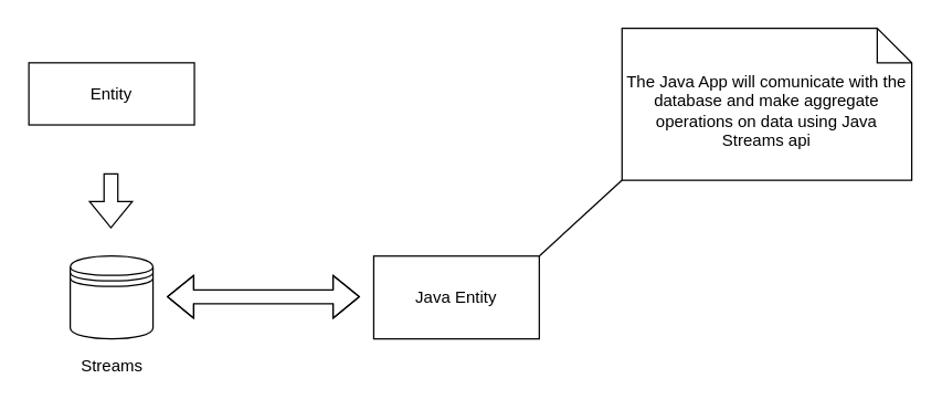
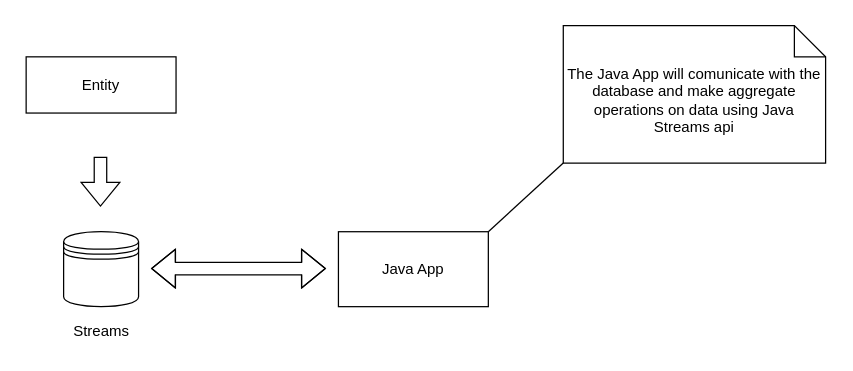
  <mxCell id="0" />
  <mxCell id="1" parent="0" />
  <mxCell id="2" value="" style="shape=datastore;whiteSpace=wrap;html=1;" parent="1" vertex="1"><mxGeometry x="50" y="185" width="60" height="60" as="geometry" /></mxCell>
  <mxCell id="3" value="Entity" style="rounded=0;whiteSpace=wrap;html=1;" parent="1" vertex="1"><mxGeometry x="20" y="45" width="120" height="45" as="geometry" /></mxCell>
  <mxCell id="4" value="" style="shape=flexArrow;endArrow=classic;html=1;rounded=0;" parent="1" edge="1"><mxGeometry width="50" height="50" relative="1" as="geometry"><mxPoint x="79.5" y="125" as="sourcePoint" /><mxPoint x="79.5" y="165" as="targetPoint" /></mxGeometry></mxCell>
  <mxCell id="5" style="rounded=0;orthogonalLoop=1;jettySize=auto;html=1;exitX=1;exitY=0;exitDx=0;exitDy=0;entryX=0;entryY=1;entryDx=0;entryDy=0;entryPerimeter=0;endArrow=none;endFill=0;" parent="1" source="6" target="9" edge="1"><mxGeometry relative="1" as="geometry" /></mxCell>
- <mxCell id="6" value="Java Entity" style="rounded=0;whiteSpace=wrap;html=1;" parent="1" vertex="1"><mxGeometry x="270" y="185" width="120" height="60" as="geometry" /></mxCell>
+ <mxCell id="6" value="Java App" style="rounded=0;whiteSpace=wrap;html=1;" parent="1" vertex="1"><mxGeometry x="270" y="185" width="120" height="60" as="geometry" /></mxCell>
  <mxCell id="7" value="" style="shape=flexArrow;endArrow=classic;startArrow=classic;html=1;rounded=0;" parent="1" edge="1"><mxGeometry width="100" height="100" relative="1" as="geometry"><mxPoint x="120" y="214.5" as="sourcePoint" /><mxPoint x="260" y="214.5" as="targetPoint" /><Array as="points"><mxPoint x="180" y="214.5" /></Array></mxGeometry></mxCell>
  <mxCell id="8" value="Streams" style="text;html=1;align=center;verticalAlign=middle;resizable=0;points=[];autosize=1;strokeColor=none;fillColor=none;" parent="1" vertex="1"><mxGeometry x="50" y="255" width="60" height="20" as="geometry" /></mxCell>
  <mxCell id="9" value="The Java App will comunicate with the database and make aggregate operations on data using Java Streams api" style="shape=note2;boundedLbl=1;whiteSpace=wrap;html=1;size=25;verticalAlign=top;align=center;rounded=0;shadow=0;glass=0;sketch=0;strokeColor=default;" parent="1" vertex="1"><mxGeometry x="450" y="20" width="210" height="110" as="geometry" /></mxCell>
